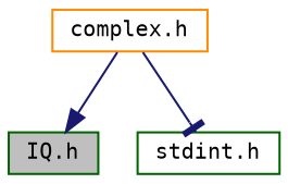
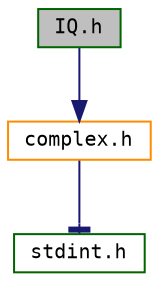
  digraph {
    fontname="DejaVu Sans Mono"
    node [color=darkgreen fillcolor=white fontname="DejaVu Sans Mono" fontsize=10 shape=record style=filled]
    edge [color=midnightblue fontname="DejaVu Sans Mono" fontsize=10 labelfontname=Helvetica labelfontsize=10 style=solid]
    n1 [fillcolor=grey75 fontcolor=black height=0.2 label="IQ.h" width=0.4]
    n2 [color=darkorange height=0.2 label="complex.h" width=0.4]
    n3 [height=0.2 label="stdint.h" width=0.4]
-   n2 -> n1 [arrowhead=normal]
+   n1 -> n2 [arrowhead=normal]
    n2 -> n3 [arrowhead=tee]
  }
